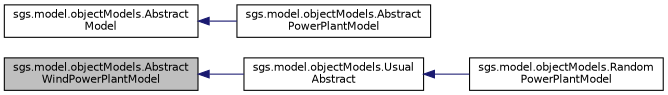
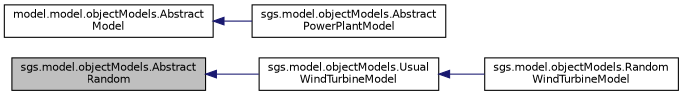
  digraph {
    rankdir=LR
    node [color=black fillcolor=white fontname=Helvetica fontsize=10 shape=record style=filled]
    edge [color=midnightblue dir=back fontname=Helvetica fontsize=10 labelfontname=Helvetica labelfontsize=10 style=solid]
-   n1 [fillcolor=grey75 fontcolor=black height=0.2 label="sgs.model.objectModels.Abstract\lWindPowerPlantModel" width=0.4]
-   n2 [height=0.2 label="sgs.model.objectModels.Usual\lAbstract" width=0.4]
-   n3 [height=0.2 label="sgs.model.objectModels.Random\lPowerPlantModel" width=0.4]
+   n1 [fillcolor=grey75 fontcolor=black height=0.2 label="sgs.model.objectModels.Abstract\lRandom" width=0.4]
+   n2 [height=0.2 label="sgs.model.objectModels.Usual\lWindTurbineModel" width=0.4]
+   n3 [height=0.2 label="sgs.model.objectModels.Random\lWindTurbineModel" width=0.4]
    n4 [height=0.2 label="sgs.model.objectModels.Abstract\lPowerPlantModel" width=0.4]
-   n5 [height=0.2 label="sgs.model.objectModels.Abstract\lModel" width=0.4]
+   n5 [height=0.2 label="model.model.objectModels.Abstract\lModel" width=0.4]
    n1 -> n2
    n2 -> n3
    n5 -> n4
  }
